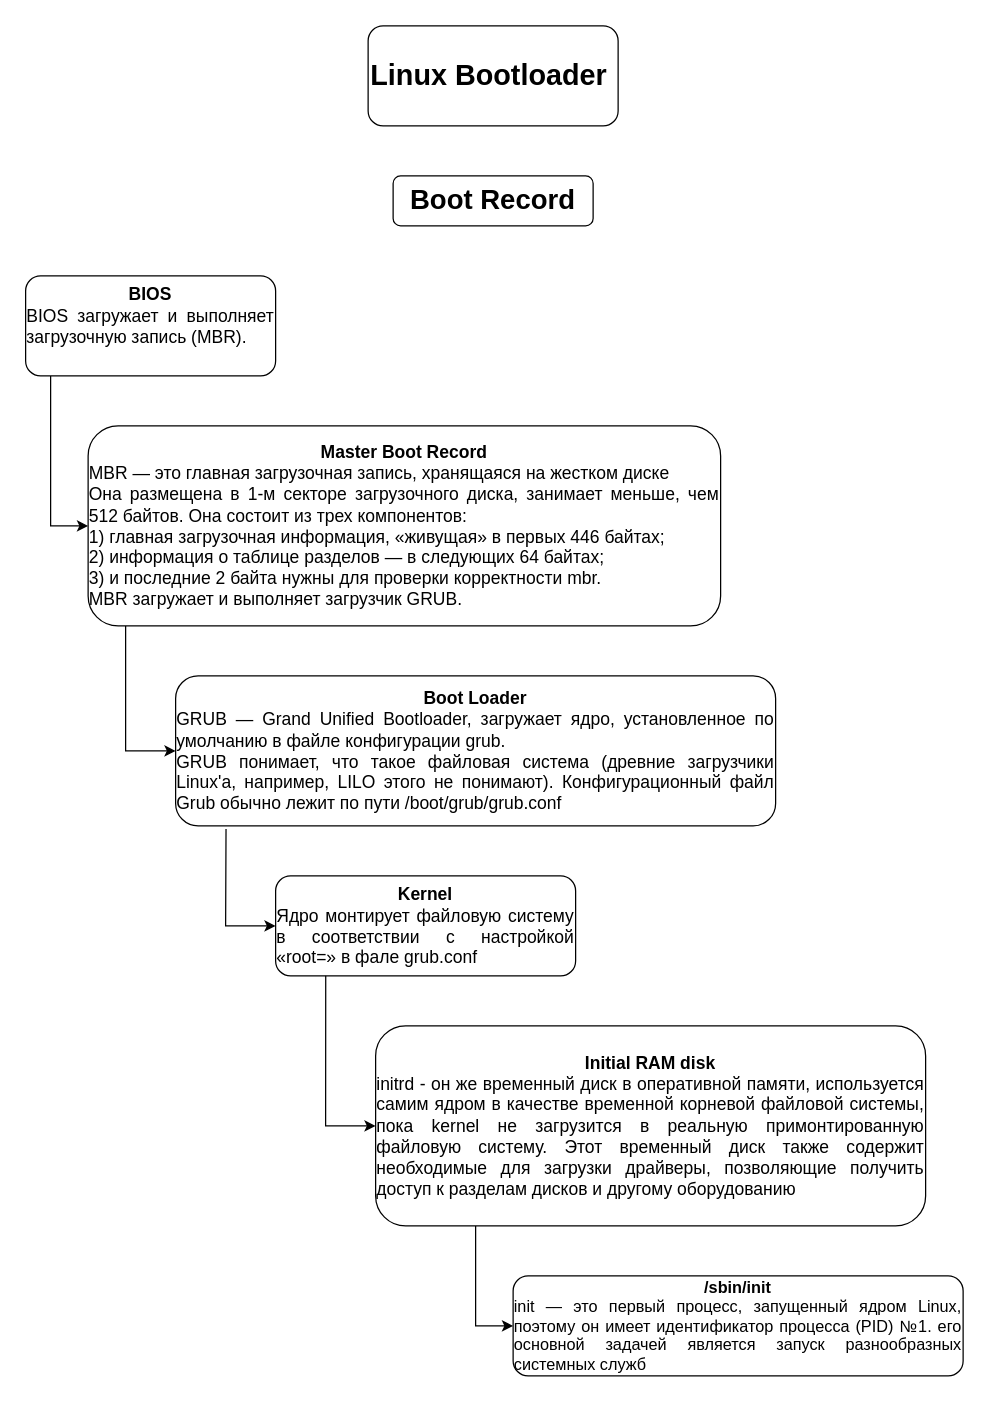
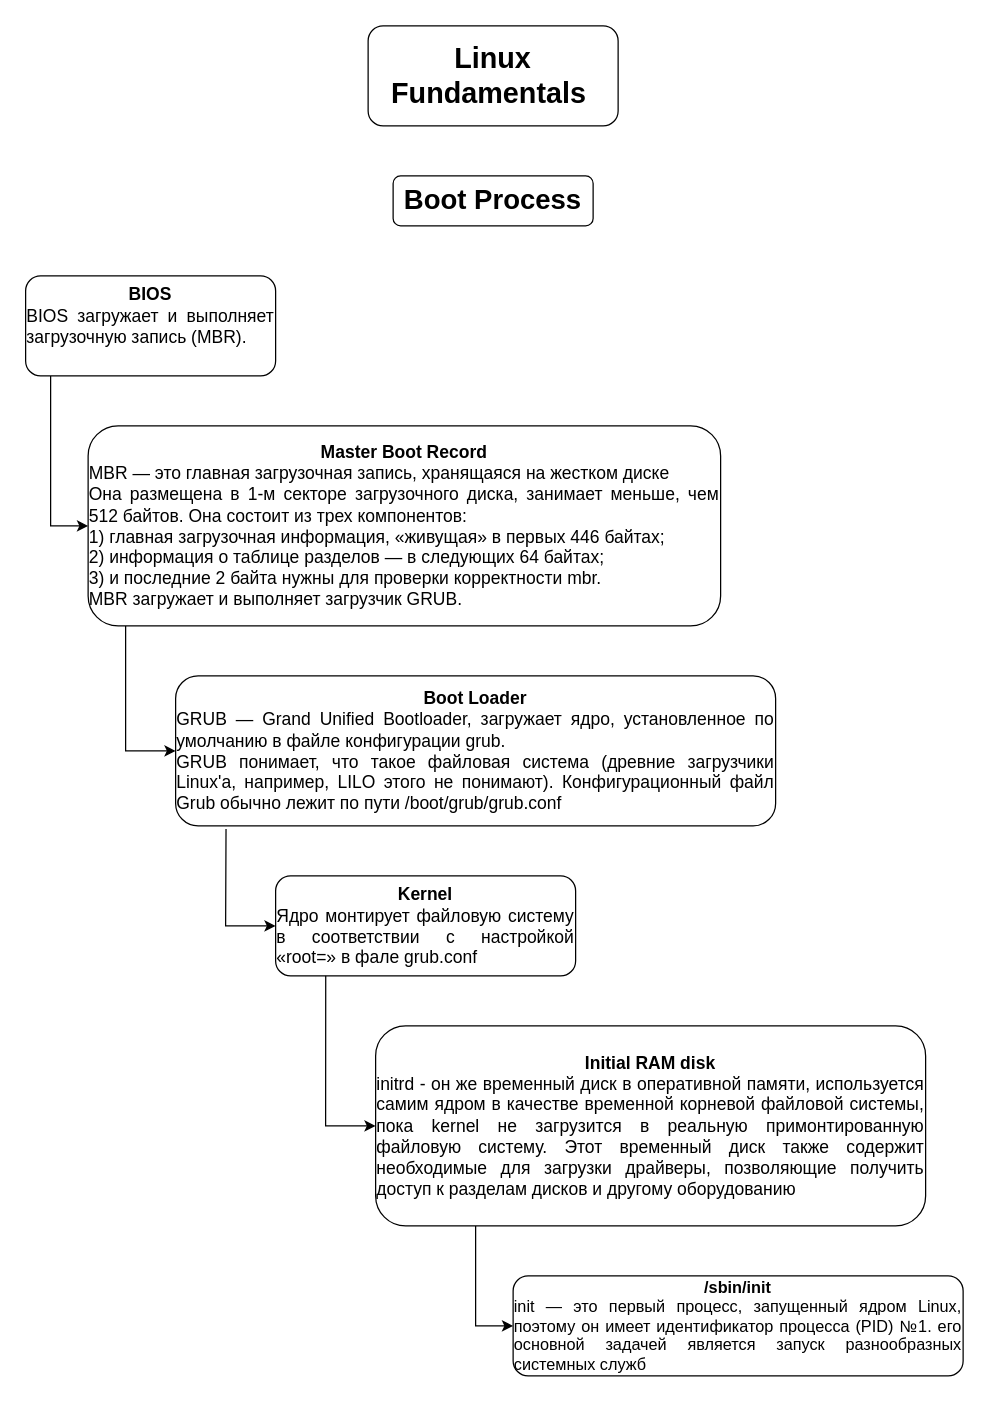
  <mxCell id="0" />
  <mxCell id="1" parent="0" />
- <mxCell id="2" value="&lt;font style=&quot;font-size: 23px;&quot;&gt;Linux Bootloader&amp;nbsp;&lt;/font&gt;" style="rounded=1;whiteSpace=wrap;html=1;fontStyle=1" vertex="1" parent="1"><mxGeometry x="294" y="20" width="200" height="80" as="geometry" /></mxCell>
- <mxCell id="3" value="&lt;font style=&quot;font-size: 22px;&quot;&gt;Boot Record&lt;/font&gt;" style="rounded=1;whiteSpace=wrap;html=1;fontStyle=1" vertex="1" parent="1"><mxGeometry x="314" y="140" width="160" height="40" as="geometry" /></mxCell>
+ <mxCell id="2" value="&lt;font style=&quot;font-size: 23px;&quot;&gt;Linux Fundamentals&amp;nbsp;&lt;/font&gt;" style="rounded=1;whiteSpace=wrap;html=1;fontStyle=1" vertex="1" parent="1"><mxGeometry x="294" y="20" width="200" height="80" as="geometry" /></mxCell>
+ <mxCell id="3" value="&lt;font style=&quot;font-size: 22px;&quot;&gt;Boot Process&lt;/font&gt;" style="rounded=1;whiteSpace=wrap;html=1;fontStyle=1" vertex="1" parent="1"><mxGeometry x="314" y="140" width="160" height="40" as="geometry" /></mxCell>
  <mxCell id="4" value="&lt;div style=&quot;font-size: 14px;&quot;&gt;&lt;b style=&quot;background-color: initial; font-size: 14px;&quot;&gt;BIOS&lt;/b&gt;&lt;/div&gt;&lt;div style=&quot;text-align: justify; font-size: 14px;&quot;&gt;BIOS загружает и выполняет загрузочную запись (MBR).&lt;/div&gt;&lt;div style=&quot;font-size: 14px;&quot;&gt;&lt;br style=&quot;font-size: 14px;&quot;&gt;&lt;/div&gt;" style="rounded=1;whiteSpace=wrap;html=1;fontSize=14;verticalAlign=middle;horizontal=1;align=center;" vertex="1" parent="1"><mxGeometry x="20" y="220" width="200" height="80" as="geometry" /></mxCell>
  <mxCell id="5" value="&lt;font style=&quot;font-size: 14px;&quot;&gt;&lt;b style=&quot;font-size: 14px;&quot;&gt;Boot Loader&lt;/b&gt;&lt;br style=&quot;font-size: 14px;&quot;&gt;&lt;/font&gt;&lt;div style=&quot;text-align: justify; font-size: 14px;&quot;&gt;&lt;font style=&quot;font-size: 14px;&quot;&gt;GRUB — Grand Unified Bootloader, загружает ядро, установленное по умолчанию в файле конфигурации grub.&lt;/font&gt;&lt;/div&gt;&lt;div style=&quot;text-align: justify; font-size: 14px;&quot;&gt;&lt;font style=&quot;font-size: 14px;&quot;&gt;GRUB понимает, что такое файловая система (древние загрузчики Linux'а, например, LILO этого не понимают).&amp;nbsp;&lt;/font&gt;&lt;span style=&quot;background-color: initial; font-size: 14px;&quot;&gt;Конфигурационный файл Grub обычно лежит по пути /boot/grub/grub.conf&lt;/span&gt;&lt;/div&gt;" style="rounded=1;whiteSpace=wrap;html=1;fontSize=14;" vertex="1" parent="1"><mxGeometry x="140" y="540" width="480" height="120" as="geometry" /></mxCell>
  <mxCell id="6" value="&lt;b style=&quot;font-size: 14px;&quot;&gt;&lt;font style=&quot;font-size: 14px;&quot;&gt;Master Boot Record&lt;br style=&quot;font-size: 14px;&quot;&gt;&lt;/font&gt;&lt;/b&gt;&lt;div style=&quot;text-align: justify; font-size: 14px;&quot;&gt;&lt;font style=&quot;font-size: 14px;&quot;&gt;MBR — это главная загрузочная запись, хранящаяся на жестком диске&lt;/font&gt;&lt;/div&gt;&lt;div style=&quot;text-align: justify; font-size: 14px;&quot;&gt;&lt;font style=&quot;font-size: 14px;&quot;&gt;Она размещена в 1-м секторе загрузочного диска, занимает меньше, чем 512 байтов. Она состоит из трех компонентов:&lt;/font&gt;&lt;/div&gt;&lt;div style=&quot;font-size: 14px;&quot;&gt;&lt;div style=&quot;text-align: justify; font-size: 14px;&quot;&gt;&lt;span style=&quot;background-color: initial; font-size: 14px;&quot;&gt;&lt;font style=&quot;font-size: 14px;&quot;&gt;1) главная загрузочная информация, «живущая» в первых 446 байтах;&lt;/font&gt;&lt;/span&gt;&lt;/div&gt;&lt;span style=&quot;background-color: initial; font-size: 14px;&quot;&gt;&lt;div style=&quot;text-align: justify; font-size: 14px;&quot;&gt;&lt;span style=&quot;background-color: initial; font-size: 14px;&quot;&gt;&lt;font style=&quot;font-size: 14px;&quot;&gt;2) информация о таблице разделов — в следующих 64 байтах;&amp;nbsp;&lt;/font&gt;&lt;/span&gt;&lt;/div&gt;&lt;/span&gt;&lt;/div&gt;&lt;div style=&quot;text-align: justify; font-size: 14px;&quot;&gt;&lt;font style=&quot;font-size: 14px;&quot;&gt;3) и последние 2 байта нужны для проверки корректности mbr.&lt;br style=&quot;font-size: 14px;&quot;&gt;&lt;/font&gt;&lt;/div&gt;&lt;div style=&quot;text-align: justify; font-size: 14px;&quot;&gt;&lt;font style=&quot;font-size: 14px;&quot;&gt;MBR загружает и выполняет загрузчик GRUB.&lt;/font&gt;&lt;/div&gt;" style="rounded=1;whiteSpace=wrap;html=1;fontSize=14;" vertex="1" parent="1"><mxGeometry x="70" y="340" width="506" height="160" as="geometry" /></mxCell>
  <mxCell id="7" value="&lt;div style=&quot;font-size: 14px;&quot;&gt;&lt;b style=&quot;font-size: 14px;&quot;&gt;Kernel&lt;/b&gt;&lt;/div&gt;&lt;div style=&quot;text-align: justify; font-size: 14px;&quot;&gt;Ядро монтирует файловую систему в соответствии с настройкой «root=» в фале grub.conf&lt;/div&gt;" style="rounded=1;whiteSpace=wrap;html=1;fontSize=14;" vertex="1" parent="1"><mxGeometry x="220" y="700" width="240" height="80" as="geometry" /></mxCell>
  <mxCell id="8" value="&lt;div style=&quot;font-size: 14px;&quot;&gt;&lt;b style=&quot;font-size: 14px;&quot;&gt;Initial RAM disk&lt;/b&gt;&lt;/div&gt;&lt;div style=&quot;text-align: justify; font-size: 14px;&quot;&gt;initrd - он же временный диск в оперативной памяти, используется самим ядром в качестве временной корневой файловой системы, пока kernel не загрузится в реальную примонтированную файловую систему. Этот временный диск также содержит необходимые для загрузки драйверы, позволяющие получить доступ к разделам дисков и другому оборудованию&lt;/div&gt;" style="rounded=1;whiteSpace=wrap;html=1;fontSize=14;" vertex="1" parent="1"><mxGeometry x="300" y="820" width="440" height="160" as="geometry" /></mxCell>
  <mxCell id="9" value="&lt;div style=&quot;font-size: 13px;&quot;&gt;&lt;b style=&quot;font-size: 13px;&quot;&gt;/sbin/init&lt;/b&gt;&lt;/div&gt;&lt;div style=&quot;text-align: justify; font-size: 13px;&quot;&gt;init — это первый процесс, запущенный ядром Linux, поэтому он имеет идентификатор процесса (PID) №1. его основной задачей является запуск разнообразных системных служб&lt;/div&gt;" style="rounded=1;whiteSpace=wrap;html=1;fontSize=13;" vertex="1" parent="1"><mxGeometry x="410" y="1020" width="360" height="80" as="geometry" /></mxCell>
  <mxCell id="10" value="" style="endArrow=classic;html=1;rounded=0;fontSize=13;entryX=0;entryY=0.5;entryDx=0;entryDy=0;" edge="1" parent="1" target="6"><mxGeometry width="50" height="50" relative="1" as="geometry"><mxPoint x="40" y="300" as="sourcePoint" /><mxPoint x="60" y="420" as="targetPoint" /><Array as="points"><mxPoint x="40" y="420" /></Array></mxGeometry></mxCell>
  <mxCell id="11" value="" style="endArrow=classic;html=1;rounded=0;fontSize=13;exitX=0.204;exitY=1.003;exitDx=0;exitDy=0;exitPerimeter=0;entryX=0;entryY=0.5;entryDx=0;entryDy=0;" edge="1" parent="1" target="5"><mxGeometry width="50" height="50" relative="1" as="geometry"><mxPoint x="100" y="500" as="sourcePoint" /><mxPoint x="99.2" y="619.76" as="targetPoint" /><Array as="points"><mxPoint x="100" y="600" /></Array></mxGeometry></mxCell>
  <mxCell id="12" value="" style="endArrow=classic;html=1;rounded=0;fontSize=13;exitX=0.084;exitY=1.021;exitDx=0;exitDy=0;exitPerimeter=0;entryX=0;entryY=0.5;entryDx=0;entryDy=0;" edge="1" parent="1" source="5" target="7"><mxGeometry width="50" height="50" relative="1" as="geometry"><mxPoint x="140" y="660" as="sourcePoint" /><mxPoint x="139.2" y="779.76" as="targetPoint" /><Array as="points"><mxPoint x="180" y="740" /></Array></mxGeometry></mxCell>
  <mxCell id="13" value="" style="endArrow=classic;html=1;rounded=0;fontSize=13;exitX=0.167;exitY=1;exitDx=0;exitDy=0;exitPerimeter=0;entryX=0;entryY=0.5;entryDx=0;entryDy=0;" edge="1" parent="1" source="7" target="8"><mxGeometry width="50" height="50" relative="1" as="geometry"><mxPoint x="180" y="780" as="sourcePoint" /><mxPoint x="180" y="860" as="targetPoint" /><Array as="points"><mxPoint x="260" y="900" /></Array></mxGeometry></mxCell>
  <mxCell id="14" value="" style="endArrow=classic;html=1;rounded=0;fontSize=13;exitX=0.204;exitY=1.003;exitDx=0;exitDy=0;exitPerimeter=0;entryX=0;entryY=0.5;entryDx=0;entryDy=0;" edge="1" parent="1" target="9"><mxGeometry width="50" height="50" relative="1" as="geometry"><mxPoint x="380" y="980" as="sourcePoint" /><mxPoint x="380" y="1060" as="targetPoint" /><Array as="points"><mxPoint x="380" y="1060" /></Array></mxGeometry></mxCell>
